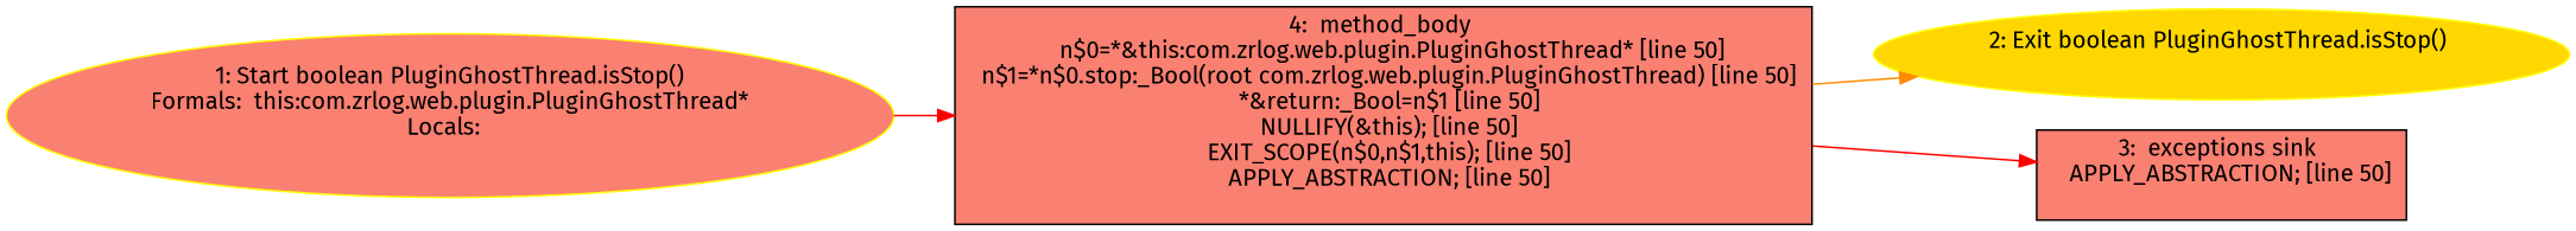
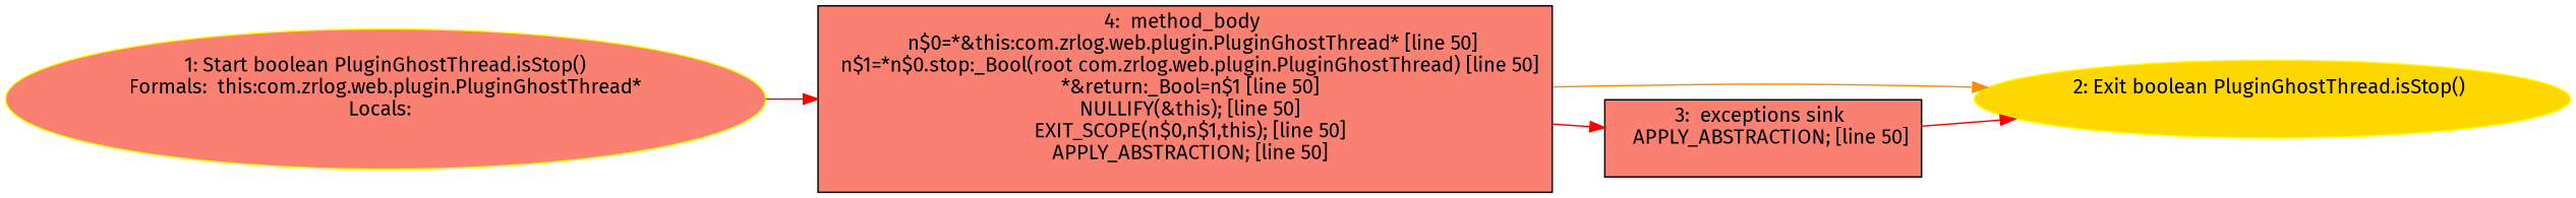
  digraph {
    rankdir=LR
    fontname="Fira Sans"
    node [style=filled fillcolor=salmon fontname="Fira Sans"]
    edge [color=red style=solid fontname="Fira Sans"]
    n1 [color=yellow label="1: Start boolean PluginGhostThread.isStop()\nFormals:  this:com.zrlog.web.plugin.PluginGhostThread*\nLocals:  \n  "]
    n2 [label="4:  method_body \n   n$0=*&this:com.zrlog.web.plugin.PluginGhostThread* [line 50]\n  n$1=*n$0.stop:_Bool(root com.zrlog.web.plugin.PluginGhostThread) [line 50]\n  *&return:_Bool=n$1 [line 50]\n  NULLIFY(&this); [line 50]\n  EXIT_SCOPE(n$0,n$1,this); [line 50]\n  APPLY_ABSTRACTION; [line 50]\n " shape=box]
    n3 [color=yellow label="2: Exit boolean PluginGhostThread.isStop() \n  " fillcolor=gold]
    n4 [label="3:  exceptions sink \n   APPLY_ABSTRACTION; [line 50]\n " shape=box]
    n1 -> n2
    n2 -> n3 [color=darkorange]
    n2 -> n4
+   n4 -> n3
  }
